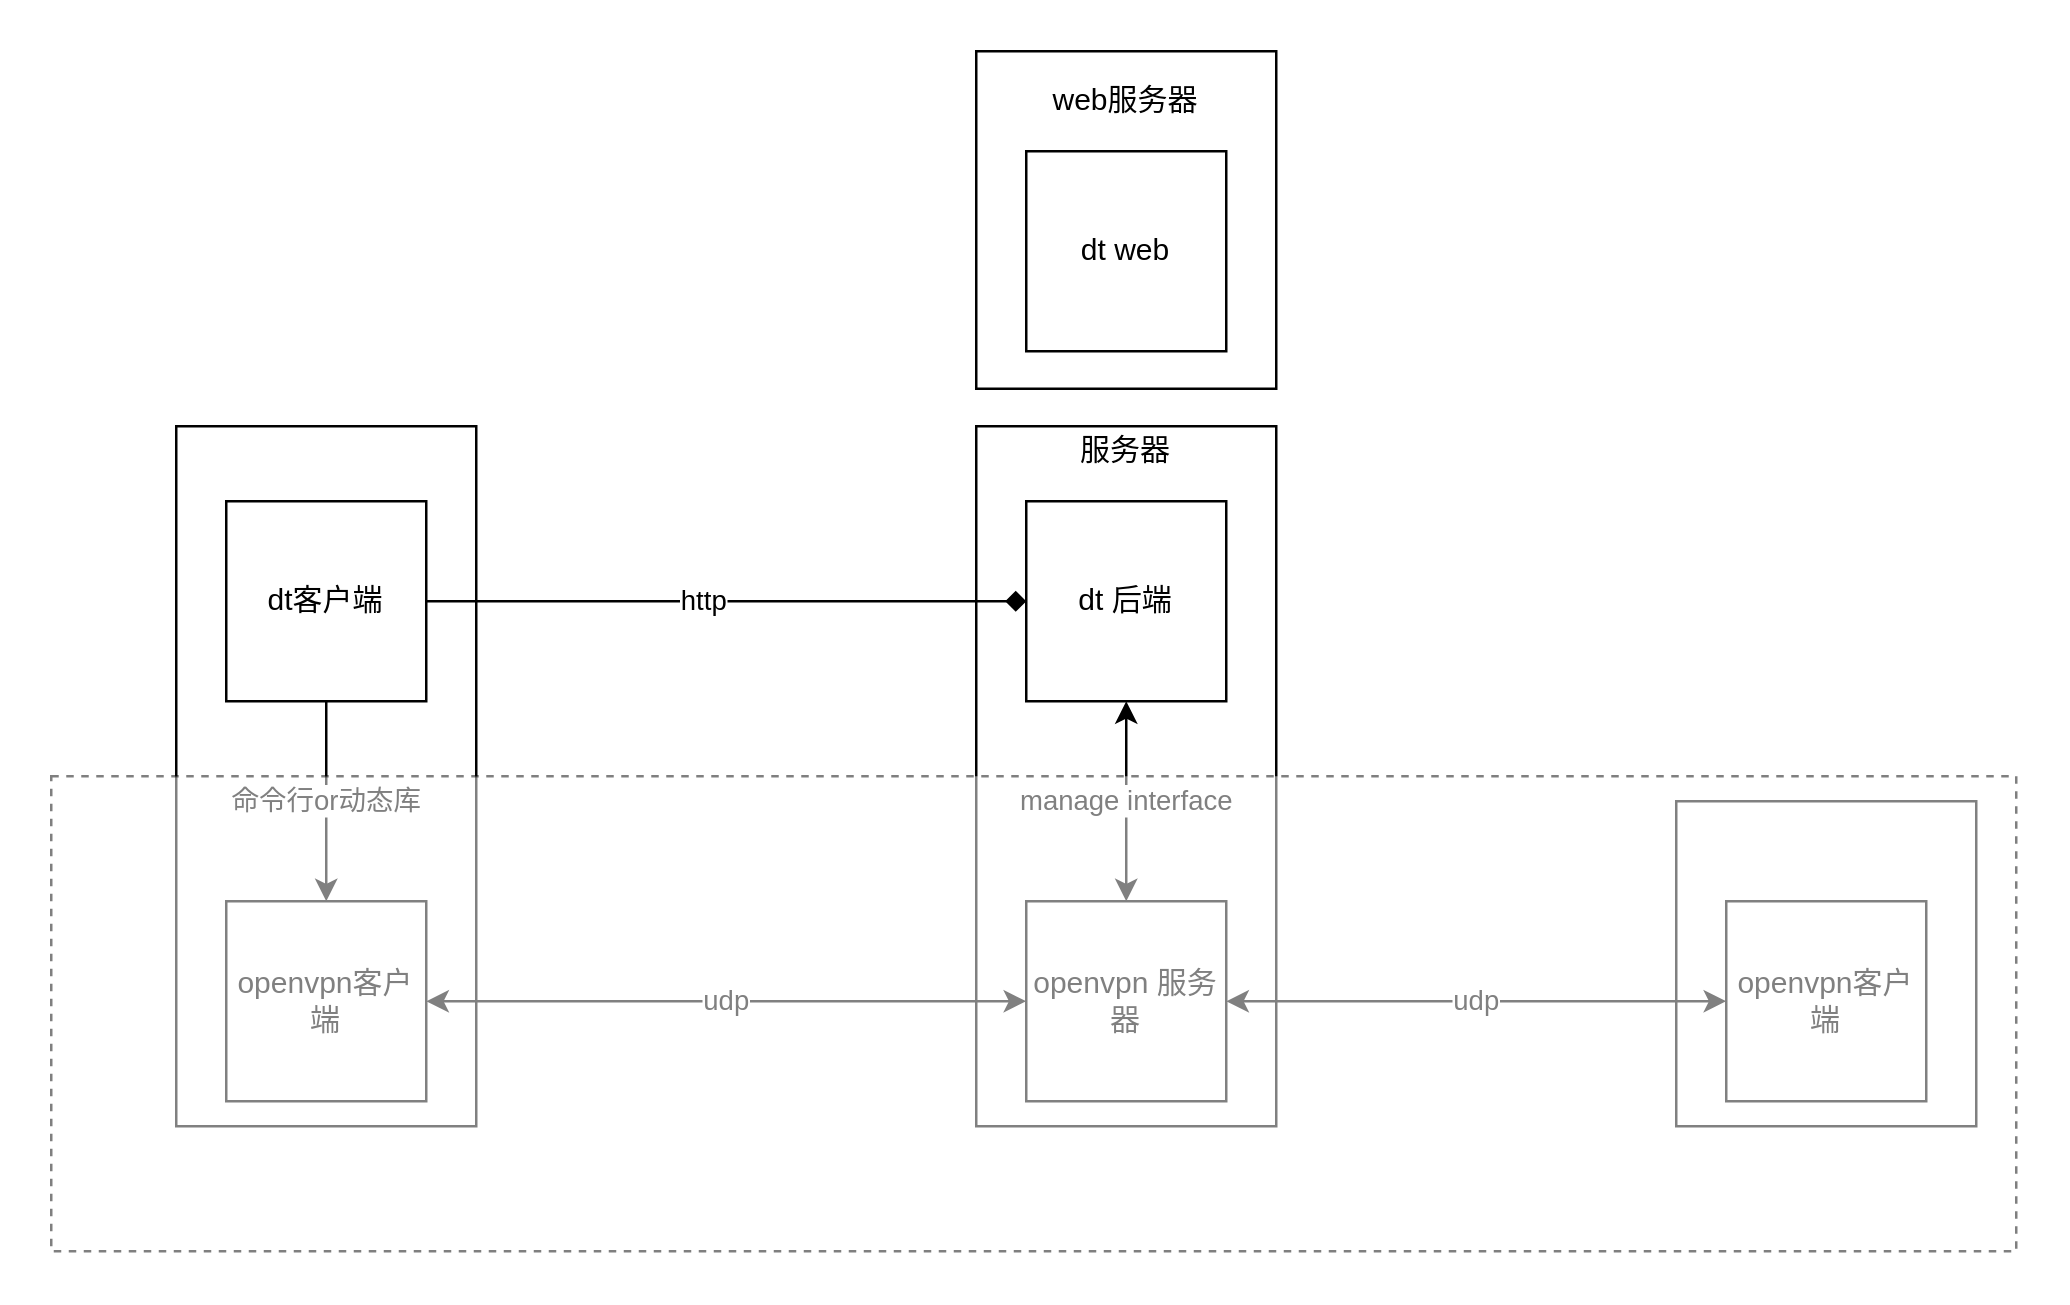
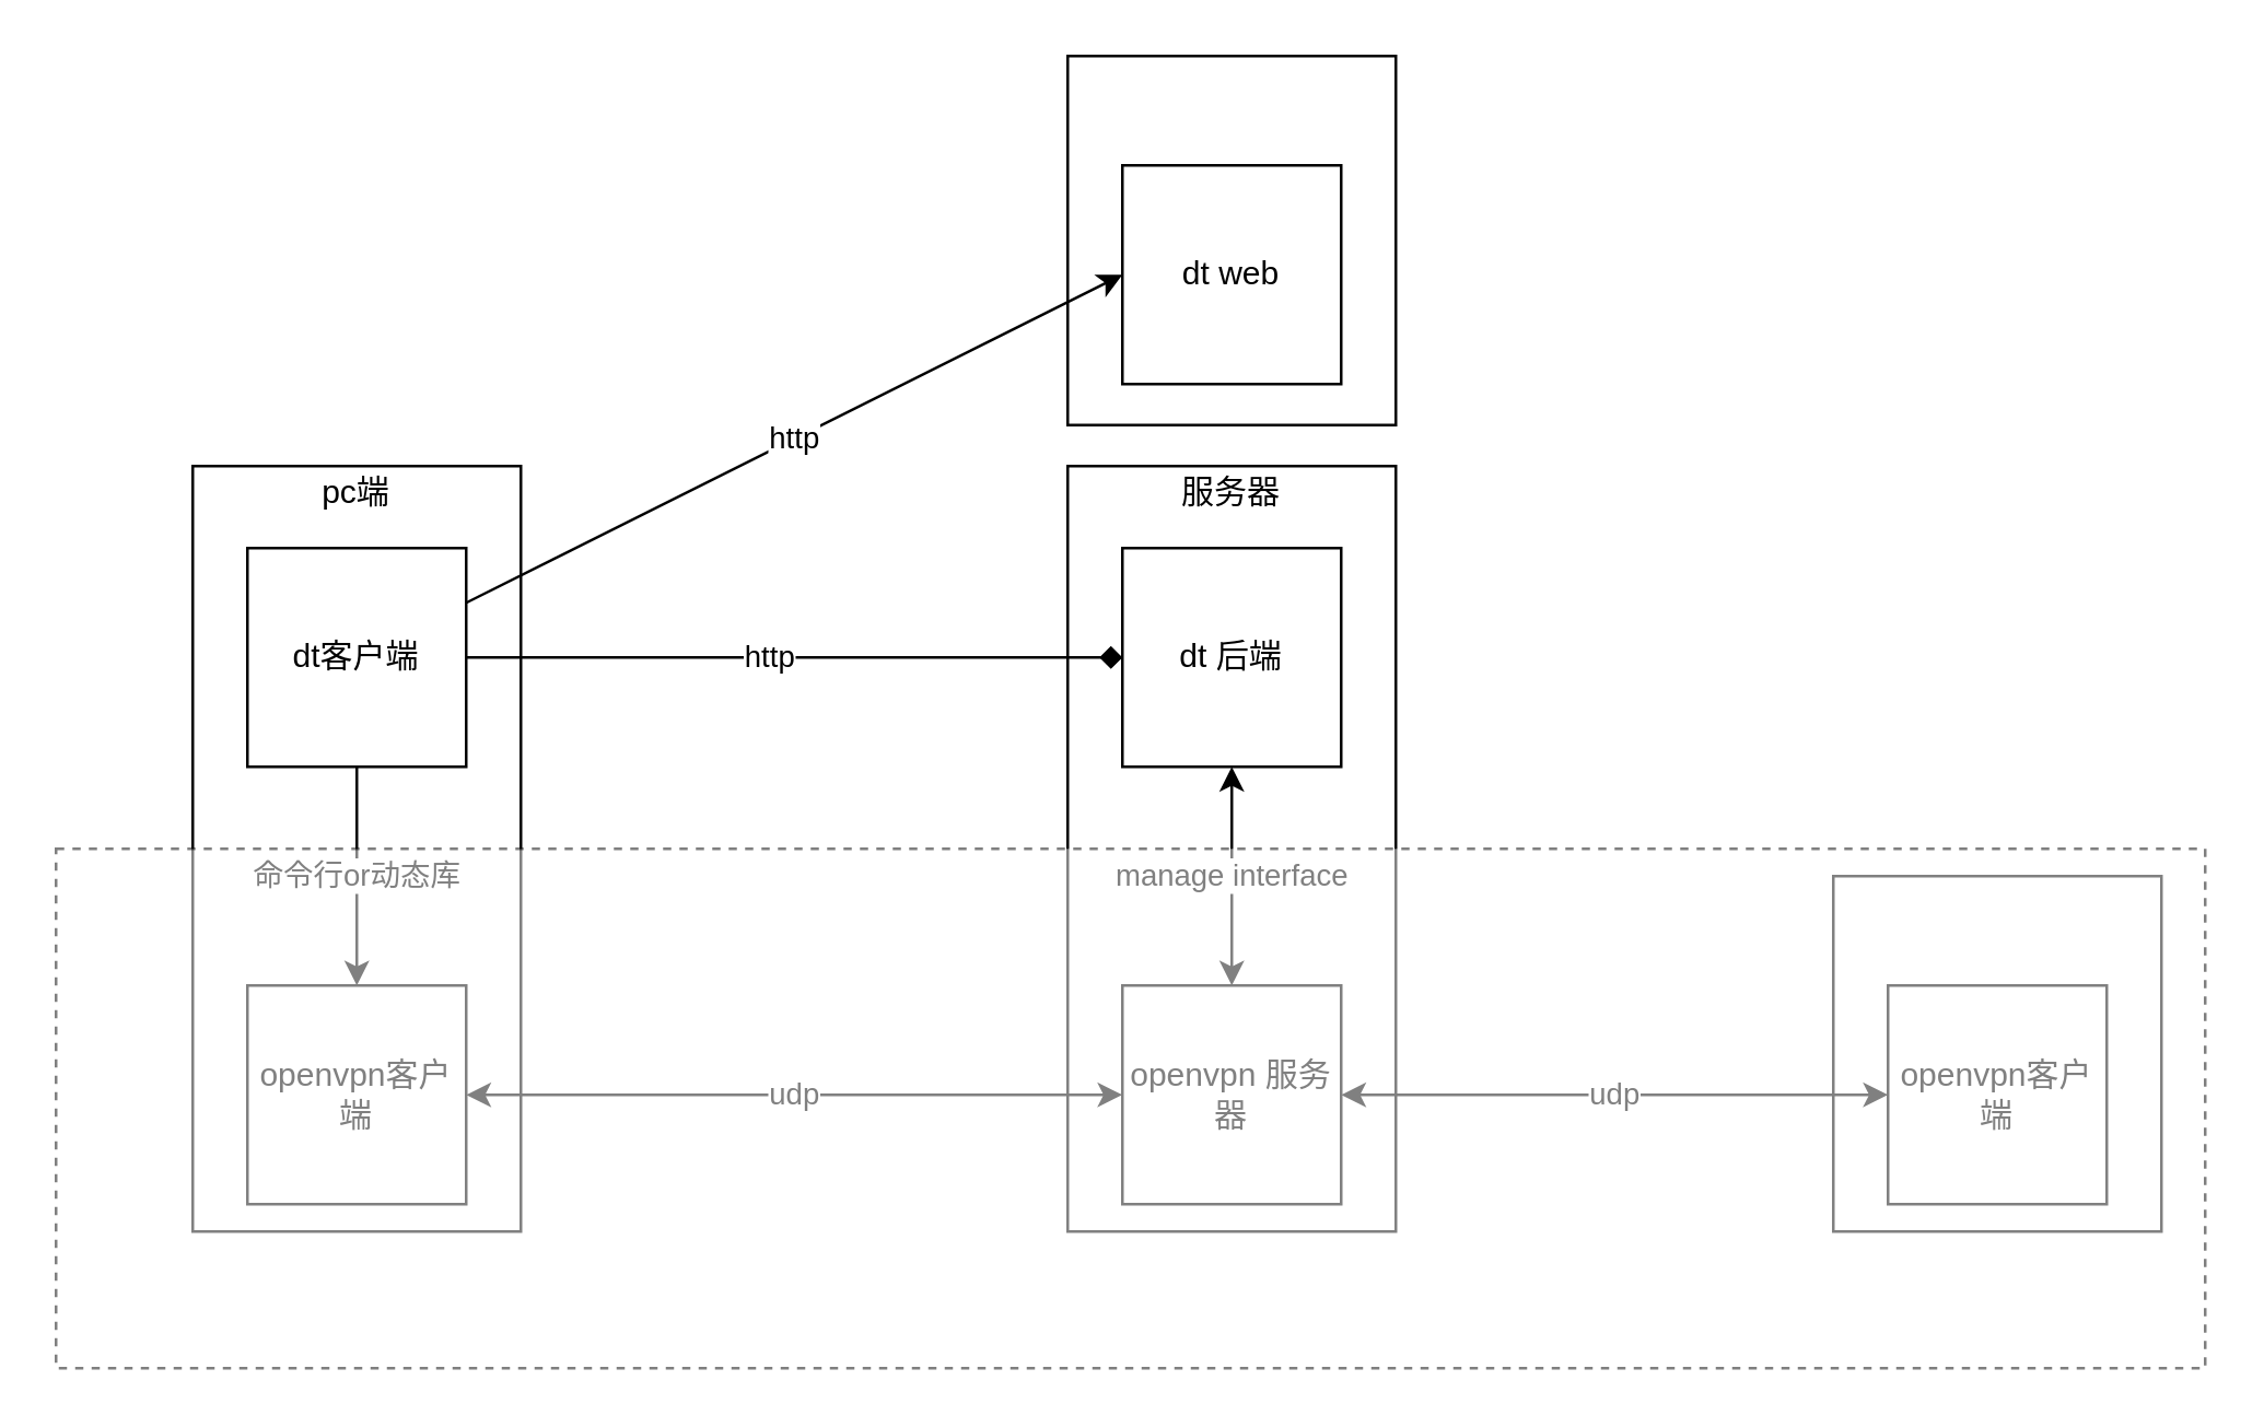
  <mxCell id="0" />
  <mxCell id="1" parent="0" />
  <mxCell id="2" value="" style="rounded=0;whiteSpace=wrap;html=1;" vertex="1" parent="1"><mxGeometry x="390" y="20" width="120" height="135" as="geometry" /></mxCell>
  <mxCell id="3" value="" style="rounded=0;whiteSpace=wrap;html=1;" vertex="1" parent="1"><mxGeometry x="390" y="170" width="120" height="280" as="geometry" /></mxCell>
  <mxCell id="4" value="" style="rounded=0;whiteSpace=wrap;html=1;" vertex="1" parent="1"><mxGeometry x="70" y="170" width="120" height="280" as="geometry" /></mxCell>
  <mxCell id="5" value="dt客户端" style="whiteSpace=wrap;html=1;aspect=fixed;" vertex="1" parent="1"><mxGeometry x="90" y="200" width="80" height="80" as="geometry" /></mxCell>
  <mxCell id="6" value="dt web" style="whiteSpace=wrap;html=1;aspect=fixed;" vertex="1" parent="1"><mxGeometry x="410" y="60" width="80" height="80" as="geometry" /></mxCell>
  <mxCell id="7" value="dt 后端" style="whiteSpace=wrap;html=1;aspect=fixed;" vertex="1" parent="1"><mxGeometry x="410" y="200" width="80" height="80" as="geometry" /></mxCell>
  <mxCell id="8" value="openvpn 服务器" style="whiteSpace=wrap;html=1;aspect=fixed;" vertex="1" parent="1"><mxGeometry x="410" y="360" width="80" height="80" as="geometry" /></mxCell>
  <mxCell id="9" value="openvpn客户端" style="whiteSpace=wrap;html=1;aspect=fixed;" vertex="1" parent="1"><mxGeometry x="90" y="360" width="80" height="80" as="geometry" /></mxCell>
  <mxCell id="10" value="命令行or动态库" style="endArrow=classic;html=1;exitX=0.5;exitY=1;exitDx=0;exitDy=0;entryX=0.5;entryY=0;entryDx=0;entryDy=0;" edge="1" parent="1" source="5" target="9"><mxGeometry width="50" height="50" relative="1" as="geometry"><mxPoint x="380" y="350" as="sourcePoint" /><mxPoint x="430" y="300" as="targetPoint" /></mxGeometry></mxCell>
+ <mxCell id="11" value="http" style="endArrow=classic;html=1;exitX=1;exitY=0.25;exitDx=0;exitDy=0;entryX=0;entryY=0.5;entryDx=0;entryDy=0;" edge="1" parent="1" source="5" target="6"><mxGeometry width="50" height="50" relative="1" as="geometry"><mxPoint x="380" y="350" as="sourcePoint" /><mxPoint x="430" y="300" as="targetPoint" /></mxGeometry></mxCell>
  <mxCell id="12" value="" style="endArrow=diamond;html=1;entryX=0;entryY=0.5;entryDx=0;entryDy=0;exitX=1;exitY=0.5;exitDx=0;exitDy=0;" edge="1" parent="1" source="5" target="7"><mxGeometry width="50" height="50" relative="1" as="geometry"><mxPoint x="270" y="380" as="sourcePoint" /><mxPoint x="320" y="330" as="targetPoint" /></mxGeometry></mxCell>
  <mxCell id="13" value="http" style="edgeLabel;html=1;align=center;verticalAlign=middle;resizable=0;points=[];" vertex="1" connectable="0" parent="12"><mxGeometry x="-0.086" y="1" relative="1" as="geometry"><mxPoint as="offset" /></mxGeometry></mxCell>
  <mxCell id="14" value="manage interface" style="endArrow=classic;startArrow=classic;html=1;entryX=0.5;entryY=1;entryDx=0;entryDy=0;exitX=0.5;exitY=0;exitDx=0;exitDy=0;" edge="1" parent="1" source="8" target="7"><mxGeometry width="50" height="50" relative="1" as="geometry"><mxPoint x="440" y="350" as="sourcePoint" /><mxPoint x="490" y="300" as="targetPoint" /></mxGeometry></mxCell>
  <mxCell id="15" value="udp" style="endArrow=classic;startArrow=classic;html=1;entryX=0;entryY=0.5;entryDx=0;entryDy=0;" edge="1" parent="1" source="9" target="8"><mxGeometry width="50" height="50" relative="1" as="geometry"><mxPoint x="380" y="450" as="sourcePoint" /><mxPoint x="430" y="400" as="targetPoint" /></mxGeometry></mxCell>
+ <mxCell id="16" value="pc端" style="text;html=1;strokeColor=none;fillColor=none;align=center;verticalAlign=middle;whiteSpace=wrap;rounded=0;" vertex="1" parent="1"><mxGeometry x="110" y="170" width="40" height="20" as="geometry" /></mxCell>
  <mxCell id="17" value="服务器" style="text;html=1;strokeColor=none;fillColor=none;align=center;verticalAlign=middle;whiteSpace=wrap;rounded=0;" vertex="1" parent="1"><mxGeometry x="430" y="165" width="40" height="30" as="geometry" /></mxCell>
  <mxCell id="18" value="" style="rounded=0;whiteSpace=wrap;html=1;" vertex="1" parent="1"><mxGeometry x="670" y="320" width="120" height="130" as="geometry" /></mxCell>
  <mxCell id="19" value="openvpn客户端" style="whiteSpace=wrap;html=1;aspect=fixed;" vertex="1" parent="1"><mxGeometry x="690" y="360" width="80" height="80" as="geometry" /></mxCell>
- <mxCell id="20" value="web服务器" style="text;html=1;strokeColor=none;fillColor=none;align=center;verticalAlign=middle;whiteSpace=wrap;rounded=0;" vertex="1" parent="1"><mxGeometry x="420" y="30" width="60" height="20" as="geometry" /></mxCell>
  <mxCell id="21" value="udp" style="endArrow=classic;startArrow=classic;html=1;exitX=1;exitY=0.5;exitDx=0;exitDy=0;" edge="1" parent="1" source="8" target="19"><mxGeometry width="50" height="50" relative="1" as="geometry"><mxPoint x="250" y="440" as="sourcePoint" /><mxPoint x="300" y="390" as="targetPoint" /></mxGeometry></mxCell>
  <mxCell id="22" value="" style="rectangle;whiteSpace=wrap;html=1;align=center;dashed=1;opacity=50;" vertex="1" parent="1"><mxGeometry x="20" y="310" width="786" height="190" as="geometry" /></mxCell>
